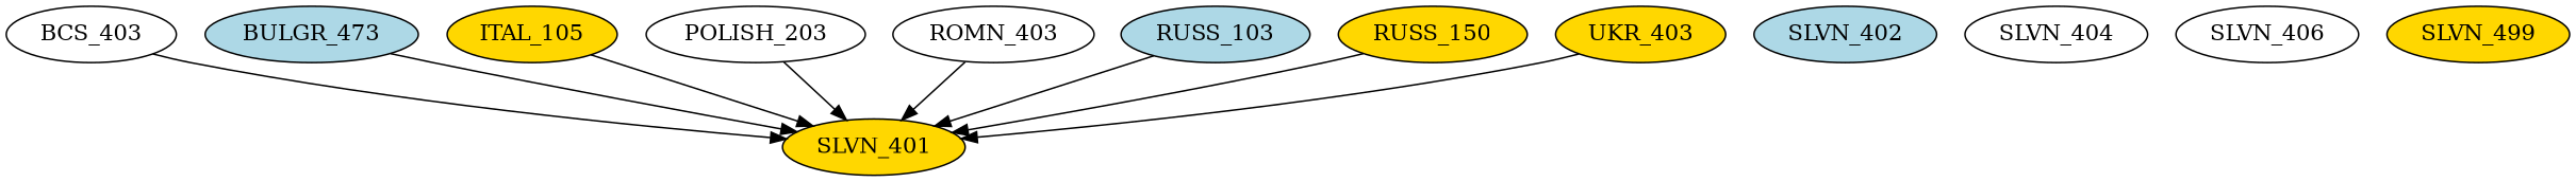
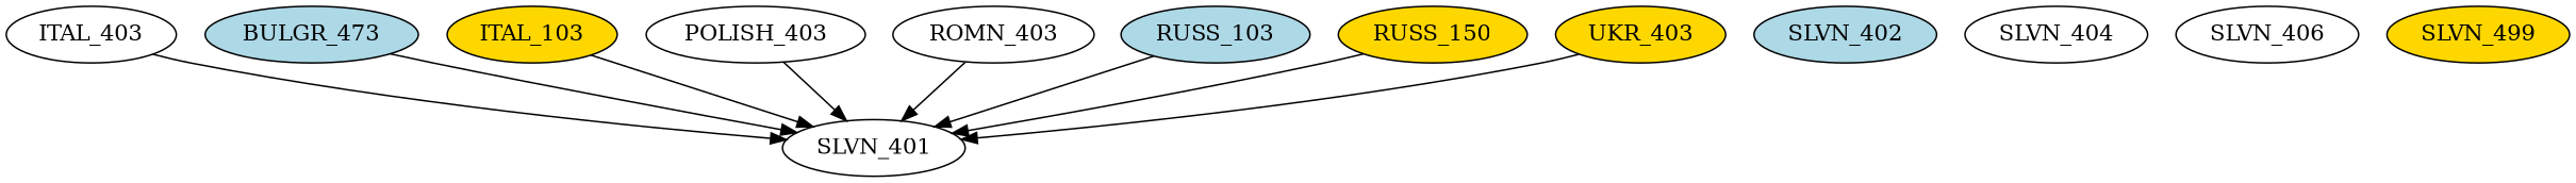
  digraph {
    node [fillcolor=white style=filled]
    edge [color=black]
-   BCS_403
-   SLVN_401 [fillcolor=gold]
+   BCS_403 [label=ITAL_403]
+   SLVN_401
    n3 [fillcolor=lightblue label=BULGR_473]
-   ITAL_103 [fillcolor=gold label=ITAL_105]
-   POLISH_403 [label=POLISH_203]
+   ITAL_103 [fillcolor=gold]
+   POLISH_403
    ROMN_403
    RUSS_103 [fillcolor=lightblue]
    RUSS_150 [fillcolor=gold]
    UKR_403 [fillcolor=gold]
    SLVN_402 [fillcolor=lightblue]
    SLVN_404
    SLVN_406
    SLVN_499 [fillcolor=gold]
    BCS_403 -> SLVN_401
    n3 -> SLVN_401
    ITAL_103 -> SLVN_401
    POLISH_403 -> SLVN_401
    ROMN_403 -> SLVN_401
    RUSS_103 -> SLVN_401
    RUSS_150 -> SLVN_401
    UKR_403 -> SLVN_401
  }
